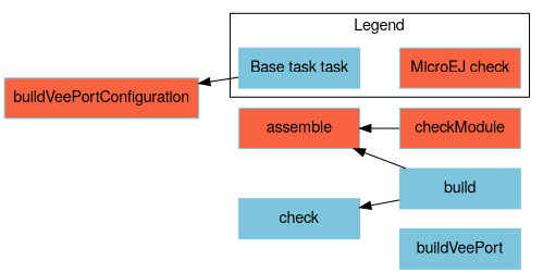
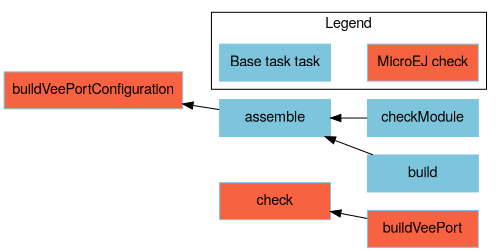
  digraph {
    fontname="Helvetica,Arial,sans-serif"
    rankdir=RL
    node [color="#7dc5dc" fillcolor="#f76241" fontname="Helvetica,Arial,sans-serif" shape=box style=filled]
    edge [fontname="Helvetica,Arial,sans-serif"]
    n1 [label="MicroEJ check" width=1.5]
    n2 [fillcolor="#7dc5dc" label="Base task task" width=1.5]
-   checkModule [width=1.5]
-   assemble [width=1.5]
+   checkModule [fillcolor="#7dc5dc" width=1.5]
+   assemble [width=1.5 fillcolor=""]
    buildVeePortConfiguration [width=1.5]
-   buildVeePort [fillcolor="#7dc5dc" width=1.5]
+   buildVeePort [width=1.5]
    build [width=1.5 fillcolor=""]
-   check [width=1.5 fillcolor=""]
+   check [width=1.5]
    subgraph cluster_1 {
      label=Legend
      n1
      n2
    }
    n1 -> n2 [style=invis]
    n2 -> n1 [style=invis]
    checkModule -> assemble
-   n2 -> buildVeePortConfiguration
+   assemble -> buildVeePortConfiguration
    build -> assemble
-   build -> check
+   buildVeePort -> check
  }
